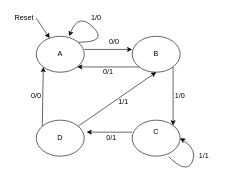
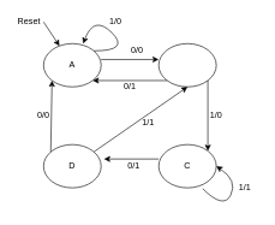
  <mxCell id="0" />
  <mxCell id="1" parent="0" />
  <mxCell id="2" value="" style="ellipse;whiteSpace=wrap;html=1;" vertex="1" parent="1"><mxGeometry x="60" y="60" width="80" height="60" as="geometry" /></mxCell>
  <mxCell id="3" value="A" style="text;html=1;strokeColor=none;fillColor=none;align=center;verticalAlign=middle;whiteSpace=wrap;rounded=0;" vertex="1" parent="1"><mxGeometry x="80" y="80" width="40" height="20" as="geometry" /></mxCell>
  <mxCell id="4" value="" style="ellipse;whiteSpace=wrap;html=1;" vertex="1" parent="1"><mxGeometry x="220" y="60" width="80" height="60" as="geometry" /></mxCell>
- <mxCell id="5" value="B" style="text;html=1;strokeColor=none;fillColor=none;align=center;verticalAlign=middle;whiteSpace=wrap;rounded=0;" vertex="1" parent="1"><mxGeometry x="240" y="80" width="40" height="20" as="geometry" /></mxCell>
  <mxCell id="6" value="" style="ellipse;whiteSpace=wrap;html=1;" vertex="1" parent="1"><mxGeometry x="220" y="200" width="80" height="60" as="geometry" /></mxCell>
- <mxCell id="7" value="C" style="text;html=1;strokeColor=none;fillColor=none;align=center;verticalAlign=middle;whiteSpace=wrap;rounded=0;" vertex="1" parent="1"><mxGeometry x="240" y="210" width="40" height="20" as="geometry" /></mxCell>
+ <mxCell id="7" value="C" style="text;html=1;strokeColor=none;fillColor=none;align=center;verticalAlign=middle;whiteSpace=wrap;rounded=0;" vertex="1" parent="1"><mxGeometry x="240" y="220" width="40" height="20" as="geometry" /></mxCell>
  <mxCell id="8" value="" style="ellipse;whiteSpace=wrap;html=1;" vertex="1" parent="1"><mxGeometry x="60" y="200" width="80" height="60" as="geometry" /></mxCell>
  <mxCell id="9" value="D" style="text;html=1;strokeColor=none;fillColor=none;align=center;verticalAlign=middle;whiteSpace=wrap;rounded=0;" vertex="1" parent="1"><mxGeometry x="80" y="220" width="40" height="20" as="geometry" /></mxCell>
  <mxCell id="10" value="Reset" style="text;html=1;strokeColor=none;fillColor=none;align=center;verticalAlign=middle;whiteSpace=wrap;rounded=0;" vertex="1" parent="1"><mxGeometry x="20" y="20" width="40" height="20" as="geometry" /></mxCell>
  <mxCell id="11" value="" style="endArrow=classic;html=1;" edge="1" parent="1" target="2"><mxGeometry width="50" height="50" relative="1" as="geometry"><mxPoint x="60" y="30" as="sourcePoint" /><mxPoint x="110" y="-20" as="targetPoint" /></mxGeometry></mxCell>
  <mxCell id="12" value="" style="curved=1;endArrow=classic;html=1;" edge="1" parent="1"><mxGeometry width="50" height="50" relative="1" as="geometry"><mxPoint x="130" y="70" as="sourcePoint" /><mxPoint x="115" y="60" as="targetPoint" /><Array as="points"><mxPoint x="180" y="70" /><mxPoint x="130" y="20" /></Array></mxGeometry></mxCell>
  <mxCell id="13" value="1/0" style="text;html=1;strokeColor=none;fillColor=none;align=center;verticalAlign=middle;whiteSpace=wrap;rounded=0;" vertex="1" parent="1"><mxGeometry x="140" y="20" width="40" height="20" as="geometry" /></mxCell>
  <mxCell id="14" value="" style="endArrow=classic;html=1;" edge="1" parent="1"><mxGeometry width="50" height="50" relative="1" as="geometry"><mxPoint x="140" y="82" as="sourcePoint" /><mxPoint x="220" y="82" as="targetPoint" /></mxGeometry></mxCell>
  <mxCell id="15" value="0/0" style="text;html=1;strokeColor=none;fillColor=none;align=center;verticalAlign=middle;whiteSpace=wrap;rounded=0;" vertex="1" parent="1"><mxGeometry x="170" y="60" width="40" height="20" as="geometry" /></mxCell>
  <mxCell id="16" value="" style="endArrow=classic;html=1;entryX=1;entryY=1;entryDx=0;entryDy=0;exitX=0;exitY=1;exitDx=0;exitDy=0;" edge="1" parent="1" source="4" target="2"><mxGeometry width="50" height="50" relative="1" as="geometry"><mxPoint x="235" y="120" as="sourcePoint" /><mxPoint x="285" y="70" as="targetPoint" /></mxGeometry></mxCell>
  <mxCell id="17" value="0/1" style="text;html=1;strokeColor=none;fillColor=none;align=center;verticalAlign=middle;whiteSpace=wrap;rounded=0;" vertex="1" parent="1"><mxGeometry x="160" y="110" width="40" height="20" as="geometry" /></mxCell>
  <mxCell id="18" value="" style="endArrow=classic;html=1;entryX=1;entryY=0;entryDx=0;entryDy=0;exitX=1;exitY=1;exitDx=0;exitDy=0;" edge="1" parent="1" source="4" target="6"><mxGeometry width="50" height="50" relative="1" as="geometry"><mxPoint x="280" y="120" as="sourcePoint" /><mxPoint x="330" y="70" as="targetPoint" /></mxGeometry></mxCell>
  <mxCell id="19" value="1/0" style="text;html=1;strokeColor=none;fillColor=none;align=center;verticalAlign=middle;whiteSpace=wrap;rounded=0;" vertex="1" parent="1"><mxGeometry x="280" y="150" width="40" height="20" as="geometry" /></mxCell>
  <mxCell id="20" value="" style="endArrow=classic;html=1;entryX=1.05;entryY=0.333;entryDx=0;entryDy=0;entryPerimeter=0;" edge="1" parent="1" target="8"><mxGeometry width="50" height="50" relative="1" as="geometry"><mxPoint x="220" y="220" as="sourcePoint" /><mxPoint x="270" y="170" as="targetPoint" /></mxGeometry></mxCell>
  <mxCell id="21" value="0/1" style="text;html=1;align=center;verticalAlign=middle;resizable=0;points=[];autosize=1;" vertex="1" parent="1"><mxGeometry x="170" y="220" width="30" height="20" as="geometry" /></mxCell>
  <mxCell id="22" value="" style="curved=1;endArrow=classic;html=1;entryX=1;entryY=0.5;entryDx=0;entryDy=0;exitX=0.763;exitY=1.017;exitDx=0;exitDy=0;exitPerimeter=0;" edge="1" parent="1" source="6" target="6"><mxGeometry width="50" height="50" relative="1" as="geometry"><mxPoint x="240" y="340" as="sourcePoint" /><mxPoint x="370" y="300" as="targetPoint" /><Array as="points"><mxPoint x="310" y="290" /><mxPoint x="330" y="250" /></Array></mxGeometry></mxCell>
  <mxCell id="23" value="1/1" style="text;html=1;strokeColor=none;fillColor=none;align=center;verticalAlign=middle;whiteSpace=wrap;rounded=0;" vertex="1" parent="1"><mxGeometry x="320" y="250" width="40" height="20" as="geometry" /></mxCell>
  <mxCell id="24" value="" style="endArrow=classic;html=1;entryX=0;entryY=1;entryDx=0;entryDy=0;" edge="1" parent="1" target="2"><mxGeometry width="50" height="50" relative="1" as="geometry"><mxPoint x="70" y="210" as="sourcePoint" /><mxPoint x="120" y="160" as="targetPoint" /></mxGeometry></mxCell>
  <mxCell id="25" value="0/0" style="text;html=1;strokeColor=none;fillColor=none;align=center;verticalAlign=middle;whiteSpace=wrap;rounded=0;" vertex="1" parent="1"><mxGeometry x="40" y="150" width="40" height="20" as="geometry" /></mxCell>
  <mxCell id="26" value="" style="endArrow=classic;html=1;entryX=0.5;entryY=1;entryDx=0;entryDy=0;" edge="1" parent="1" target="4"><mxGeometry width="50" height="50" relative="1" as="geometry"><mxPoint x="130" y="210" as="sourcePoint" /><mxPoint x="180" y="160" as="targetPoint" /></mxGeometry></mxCell>
  <mxCell id="27" value="1/1" style="text;html=1;align=center;verticalAlign=middle;resizable=0;points=[];autosize=1;" vertex="1" parent="1"><mxGeometry x="190" y="160" width="30" height="20" as="geometry" /></mxCell>
